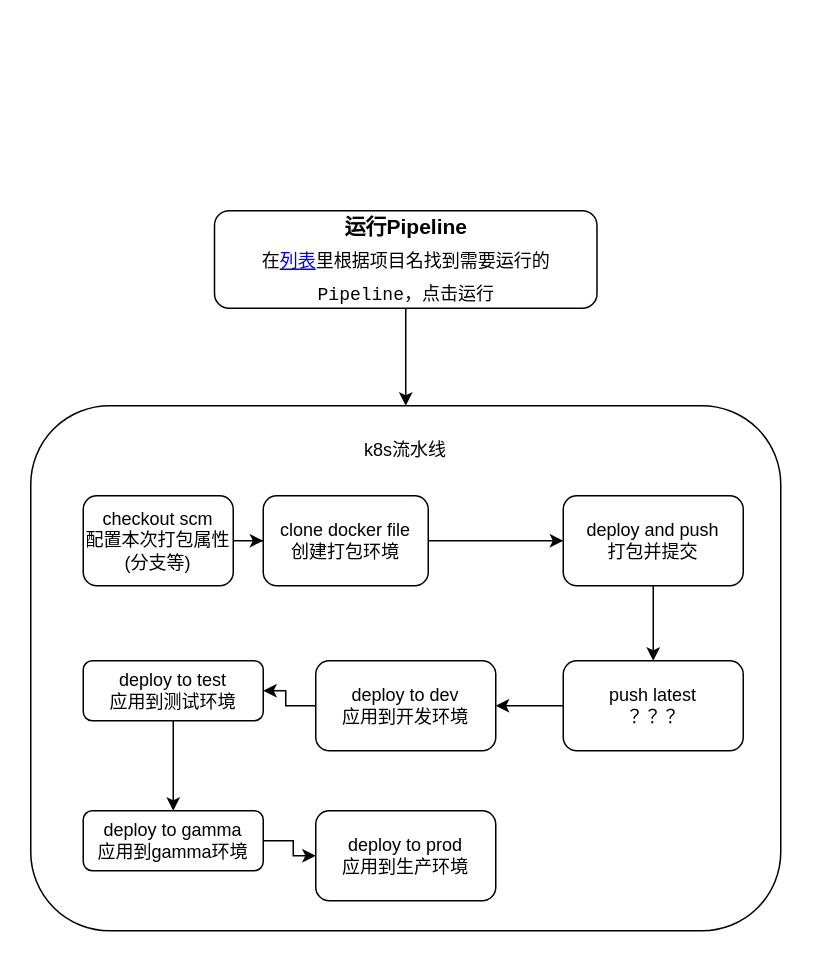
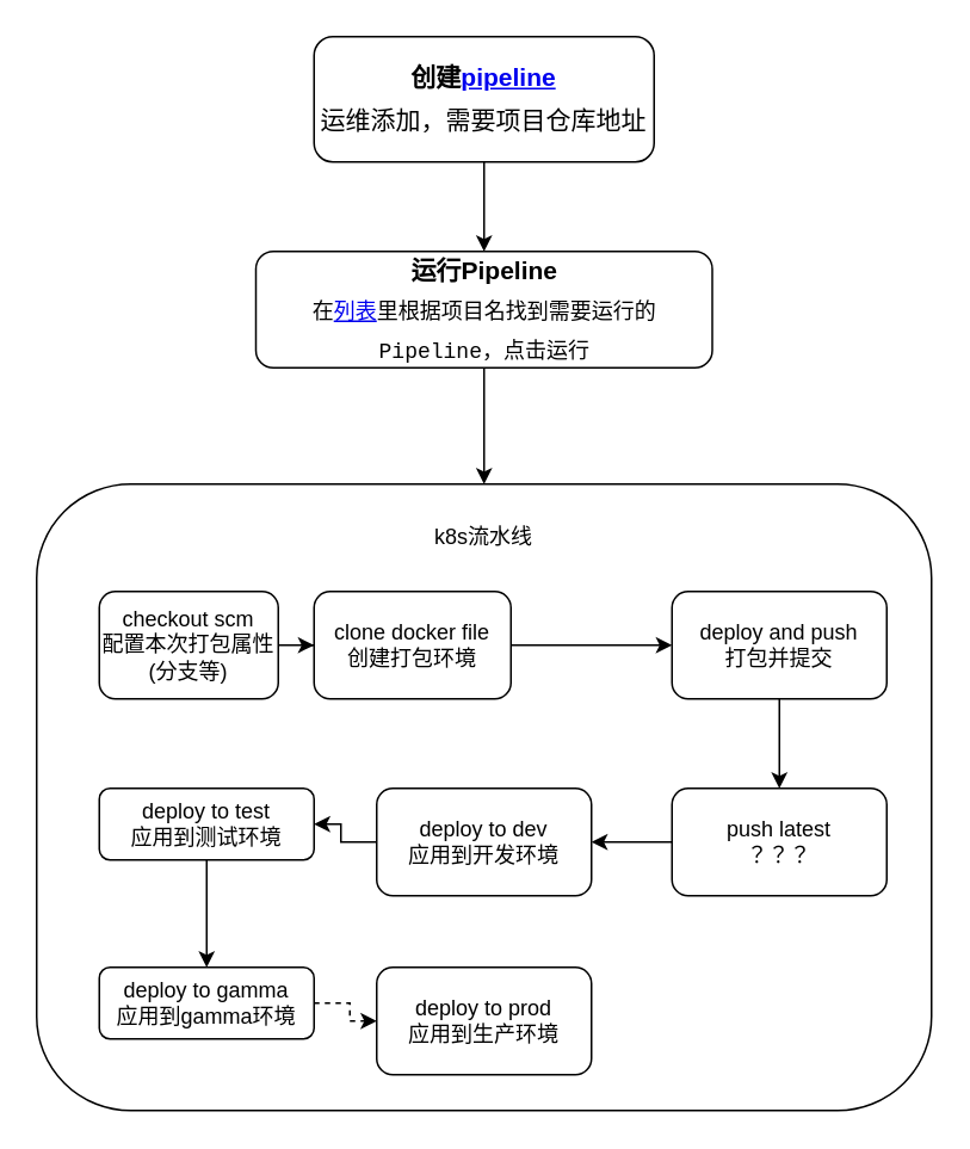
  <mxCell id="0" />
  <mxCell id="1" parent="0" />
+ <mxCell id="2" style="edgeStyle=orthogonalEdgeStyle;rounded=0;orthogonalLoop=1;jettySize=auto;html=1;entryX=0.5;entryY=0;entryDx=0;entryDy=0;" parent="1" source="3" target="5" edge="1"><mxGeometry relative="1" as="geometry" /></mxCell>
+ <mxCell id="3" value="&lt;div style=&quot;line-height: 1.75 ; font-size: 14px&quot;&gt;&lt;b&gt;创建&lt;a href=&quot;http://k8s.kaishustory.com/devops/project-g5M2zW7pr1nw&quot;&gt;pipeline&lt;/a&gt;&lt;/b&gt;&lt;/div&gt;&lt;div style=&quot;text-align: left ; line-height: 1.75 ; font-size: 14px&quot;&gt;&lt;font face=&quot;Courier New&quot;&gt;运维添加，需要项目仓库地址&lt;/font&gt;&lt;/div&gt;" style="rounded=1;whiteSpace=wrap;html=1;" parent="1" vertex="1"><mxGeometry x="175" y="20" width="190" height="70" as="geometry" /></mxCell>
  <mxCell id="4" style="edgeStyle=orthogonalEdgeStyle;rounded=0;orthogonalLoop=1;jettySize=auto;html=1;entryX=0.5;entryY=0;entryDx=0;entryDy=0;" parent="1" source="5" target="6" edge="1"><mxGeometry relative="1" as="geometry" /></mxCell>
  <mxCell id="5" value="&lt;div style=&quot;line-height: 1.75 ; font-size: 14px&quot;&gt;&lt;b&gt;运行Pipeline&lt;/b&gt;&lt;/div&gt;&lt;div style=&quot;line-height: 1.75&quot;&gt;&lt;font style=&quot;font-size: 12px&quot; face=&quot;Courier New&quot;&gt;在&lt;a href=&quot;http://k8s.kaishustory.com/devops/project-g5M2zW7pr1nw/pipelines&quot;&gt;列表&lt;/a&gt;里根据项目名找到需要运行的Pipeline，点击运行&lt;/font&gt;&lt;/div&gt;" style="rounded=1;whiteSpace=wrap;html=1;align=center;" parent="1" vertex="1"><mxGeometry x="142.5" y="140" width="255" height="65" as="geometry" /></mxCell>
  <mxCell id="6" value="" style="rounded=1;whiteSpace=wrap;html=1;" parent="1" vertex="1"><mxGeometry x="20" y="270" width="500" height="350" as="geometry" /></mxCell>
  <mxCell id="7" style="edgeStyle=orthogonalEdgeStyle;rounded=0;orthogonalLoop=1;jettySize=auto;html=1;entryX=0;entryY=0.5;entryDx=0;entryDy=0;" parent="1" source="8" target="12" edge="1"><mxGeometry relative="1" as="geometry" /></mxCell>
  <mxCell id="8" value="clone docker file&lt;br&gt;创建打包环境" style="rounded=1;whiteSpace=wrap;html=1;" parent="1" vertex="1"><mxGeometry x="175" y="330" width="110" height="60" as="geometry" /></mxCell>
  <mxCell id="9" style="edgeStyle=orthogonalEdgeStyle;rounded=0;orthogonalLoop=1;jettySize=auto;html=1;" parent="1" source="10" target="8" edge="1"><mxGeometry relative="1" as="geometry" /></mxCell>
  <mxCell id="10" value="checkout scm&lt;br&gt;配置本次打包属性(分支等)" style="rounded=1;whiteSpace=wrap;html=1;" parent="1" vertex="1"><mxGeometry x="55" y="330" width="100" height="60" as="geometry" /></mxCell>
  <mxCell id="11" style="edgeStyle=orthogonalEdgeStyle;rounded=0;orthogonalLoop=1;jettySize=auto;html=1;entryX=0.5;entryY=0;entryDx=0;entryDy=0;" parent="1" source="12" target="14" edge="1"><mxGeometry relative="1" as="geometry" /></mxCell>
  <mxCell id="12" value="deploy and push&lt;br&gt;打包并提交" style="rounded=1;whiteSpace=wrap;html=1;" parent="1" vertex="1"><mxGeometry x="375" y="330" width="120" height="60" as="geometry" /></mxCell>
  <mxCell id="13" style="edgeStyle=orthogonalEdgeStyle;rounded=0;orthogonalLoop=1;jettySize=auto;html=1;entryX=1;entryY=0.5;entryDx=0;entryDy=0;" parent="1" source="14" target="16" edge="1"><mxGeometry relative="1" as="geometry" /></mxCell>
  <mxCell id="14" value="push latest&lt;br&gt;？？？" style="rounded=1;whiteSpace=wrap;html=1;" parent="1" vertex="1"><mxGeometry x="375" y="440" width="120" height="60" as="geometry" /></mxCell>
  <mxCell id="15" value="" style="edgeStyle=orthogonalEdgeStyle;rounded=0;orthogonalLoop=1;jettySize=auto;html=1;" parent="1" source="16" target="19" edge="1"><mxGeometry relative="1" as="geometry" /></mxCell>
  <mxCell id="16" value="deploy to dev&lt;br&gt;应用到开发环境" style="rounded=1;whiteSpace=wrap;html=1;" parent="1" vertex="1"><mxGeometry x="210" y="440" width="120" height="60" as="geometry" /></mxCell>
  <mxCell id="17" value="k8s流水线" style="text;html=1;strokeColor=none;fillColor=none;align=center;verticalAlign=middle;whiteSpace=wrap;rounded=0;" parent="1" vertex="1"><mxGeometry x="225" y="290" width="90" height="20" as="geometry" /></mxCell>
  <mxCell id="18" value="" style="edgeStyle=orthogonalEdgeStyle;rounded=0;orthogonalLoop=1;jettySize=auto;html=1;" parent="1" source="19" target="21" edge="1"><mxGeometry relative="1" as="geometry" /></mxCell>
  <mxCell id="19" value="&lt;span&gt;deploy to test&lt;/span&gt;&lt;br&gt;&lt;span&gt;应用到测试环境&lt;/span&gt;" style="rounded=1;whiteSpace=wrap;html=1;" parent="1" vertex="1"><mxGeometry x="55" y="440" width="120" height="40" as="geometry" /></mxCell>
- <mxCell id="20" value="" style="edgeStyle=orthogonalEdgeStyle;rounded=0;orthogonalLoop=1;jettySize=auto;html=1;" parent="1" source="21" target="22" edge="1"><mxGeometry relative="1" as="geometry" /></mxCell>
+ <mxCell id="20" value="" style="edgeStyle=orthogonalEdgeStyle;rounded=0;orthogonalLoop=1;jettySize=auto;html=1;dashed=1;" parent="1" source="21" target="22" edge="1"><mxGeometry relative="1" as="geometry" /></mxCell>
  <mxCell id="21" value="&lt;span&gt;deploy to gamma&lt;/span&gt;&lt;br&gt;&lt;span&gt;应用到gamma环境&lt;/span&gt;" style="rounded=1;whiteSpace=wrap;html=1;" parent="1" vertex="1"><mxGeometry x="55" y="540" width="120" height="40" as="geometry" /></mxCell>
  <mxCell id="22" value="&lt;span&gt;deploy to prod&lt;/span&gt;&lt;br&gt;&lt;span&gt;应用到生产环境&lt;/span&gt;" style="rounded=1;whiteSpace=wrap;html=1;" parent="1" vertex="1"><mxGeometry x="210" y="540" width="120" height="60" as="geometry" /></mxCell>
  <mxCell id="23" style="edgeStyle=orthogonalEdgeStyle;rounded=0;orthogonalLoop=1;jettySize=auto;html=1;exitX=0.5;exitY=1;exitDx=0;exitDy=0;" parent="1" source="6" target="6" edge="1"><mxGeometry relative="1" as="geometry" /></mxCell>
